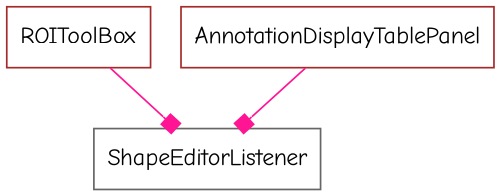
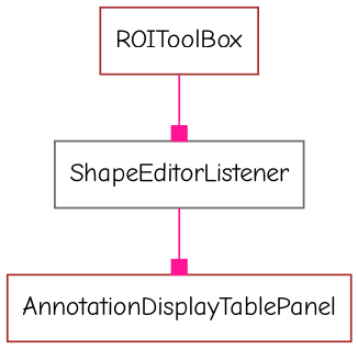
  digraph {
    fontname="Comic Neue"
    node [color=brown fontname="Comic Neue" shape=box]
    edge [arrowhead=box color=deeppink fontname="Comic Neue"]
    n1 [color=gray40 label=ShapeEditorListener]
    n2 [label=ROIToolBox]
    n3 [label=AnnotationDisplayTablePanel]
    n2 -> n1
-   n3 -> n1
+   n1 -> n3
  }
